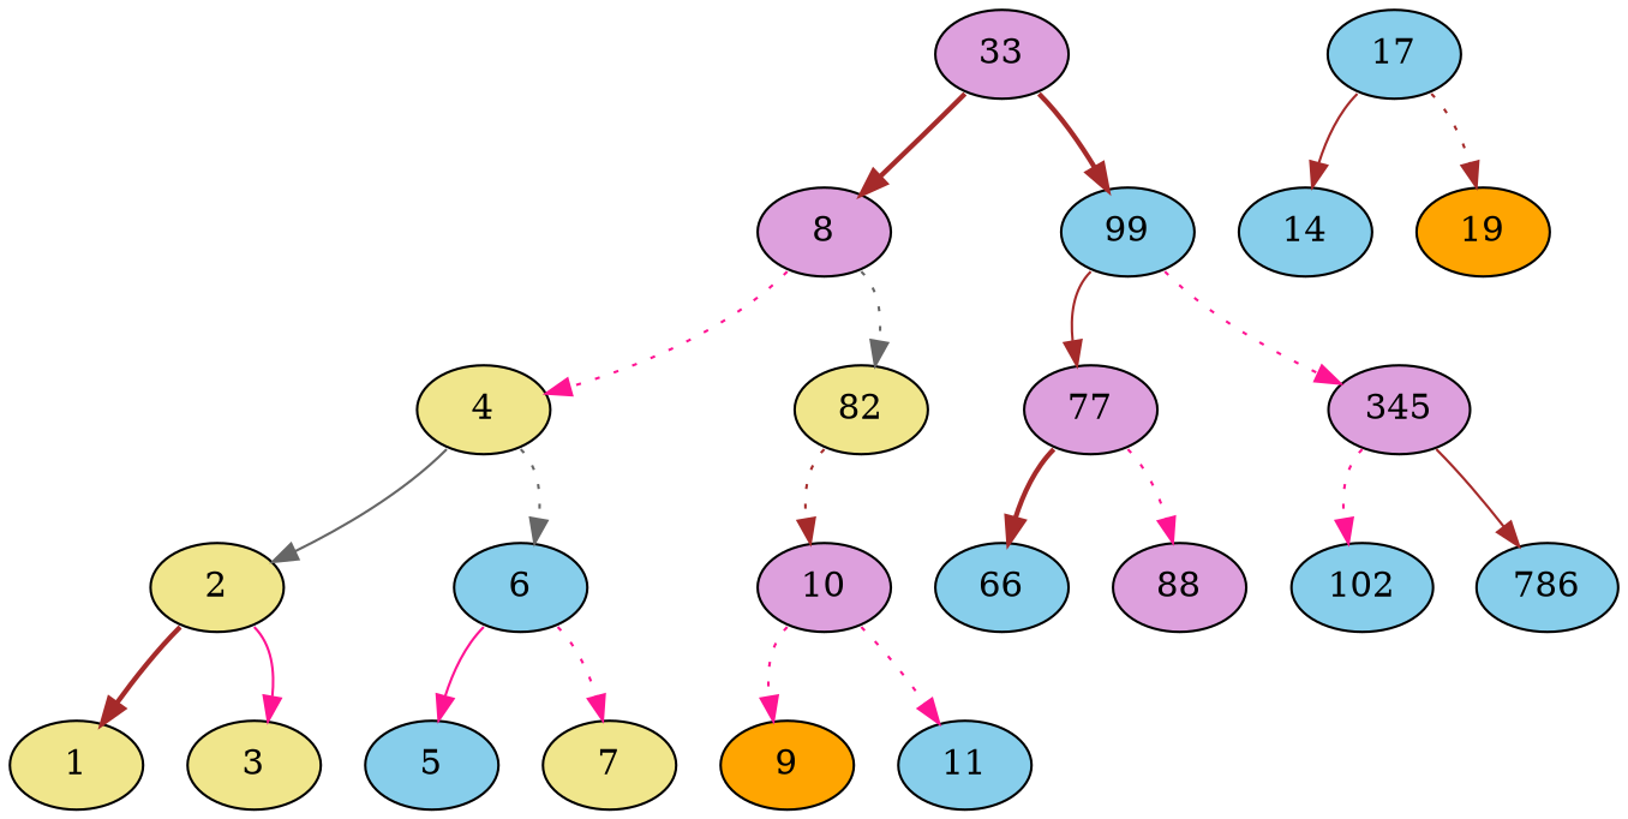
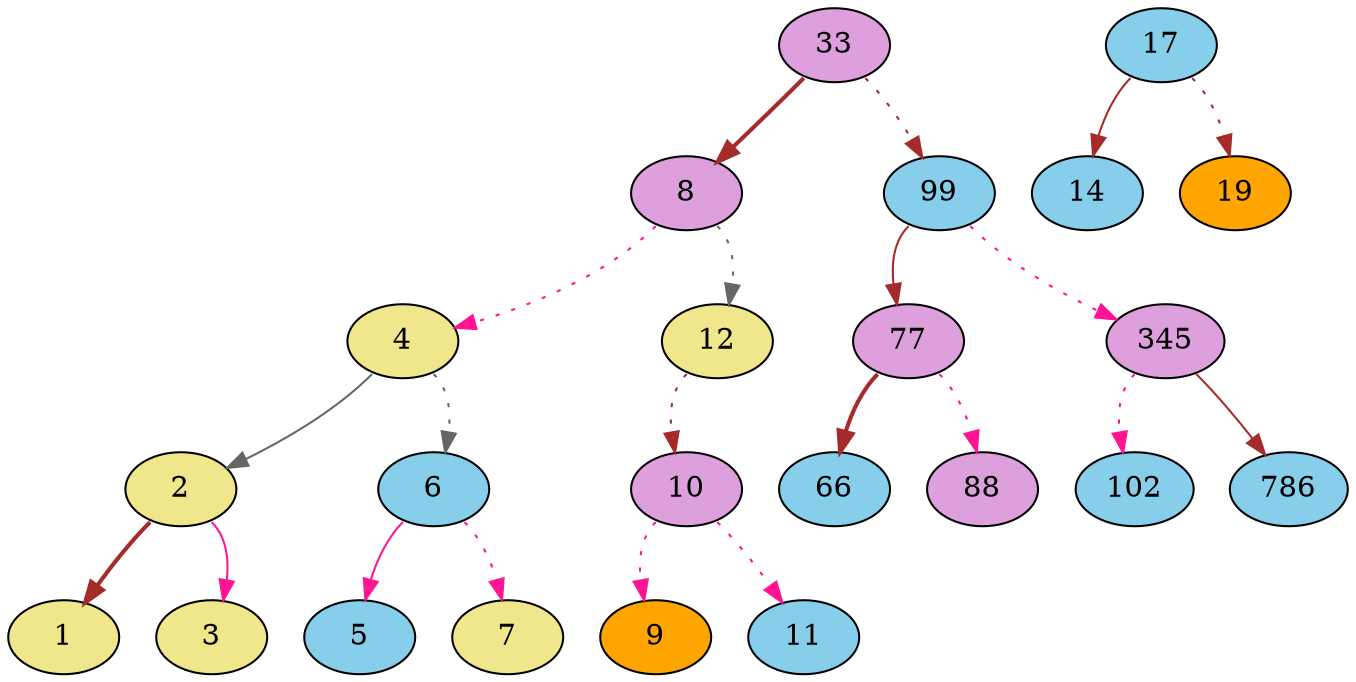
  digraph {
    node [fillcolor=skyblue style=filled]
    edge [color=brown style=dotted tailport=sw]
    33 [fillcolor=plum]
    8 [fillcolor=plum]
    99
    4 [fillcolor=khaki]
-   12 [fillcolor=khaki label=82]
+   12 [fillcolor=khaki]
    77 [fillcolor=plum]
    345 [fillcolor=plum]
    2 [fillcolor=khaki]
    6
    10 [fillcolor=plum]
    66
    88 [fillcolor=plum]
    102
    786
    1 [fillcolor=khaki]
    3 [fillcolor=khaki]
    5
    7 [fillcolor=khaki]
    9 [fillcolor=orange]
    11
    17
    14
    19 [fillcolor=orange]
    33 -> 8 [style=bold]
-   33 -> 99 [style=bold tailport=se]
+   33 -> 99 [tailport=se]
    8 -> 4 [color=deeppink]
    8 -> 12 [color=gray40 tailport=se]
    99 -> 77 [style=solid]
    99 -> 345 [color=deeppink tailport=se]
    4 -> 2 [color=gray40 style=solid]
    4 -> 6 [color=gray40 tailport=se]
    12 -> 10
    77 -> 66 [style=bold]
    77 -> 88 [color=deeppink tailport=se]
    345 -> 102 [color=deeppink]
    345 -> 786 [style=solid tailport=se]
    2 -> 1 [style=bold]
    2 -> 3 [color=deeppink style=solid tailport=se]
    6 -> 5 [color=deeppink style=solid]
    6 -> 7 [color=deeppink tailport=se]
    10 -> 9 [color=deeppink]
    10 -> 11 [color=deeppink tailport=se]
    17 -> 14 [style=solid]
    17 -> 19 [tailport=se]
  }
